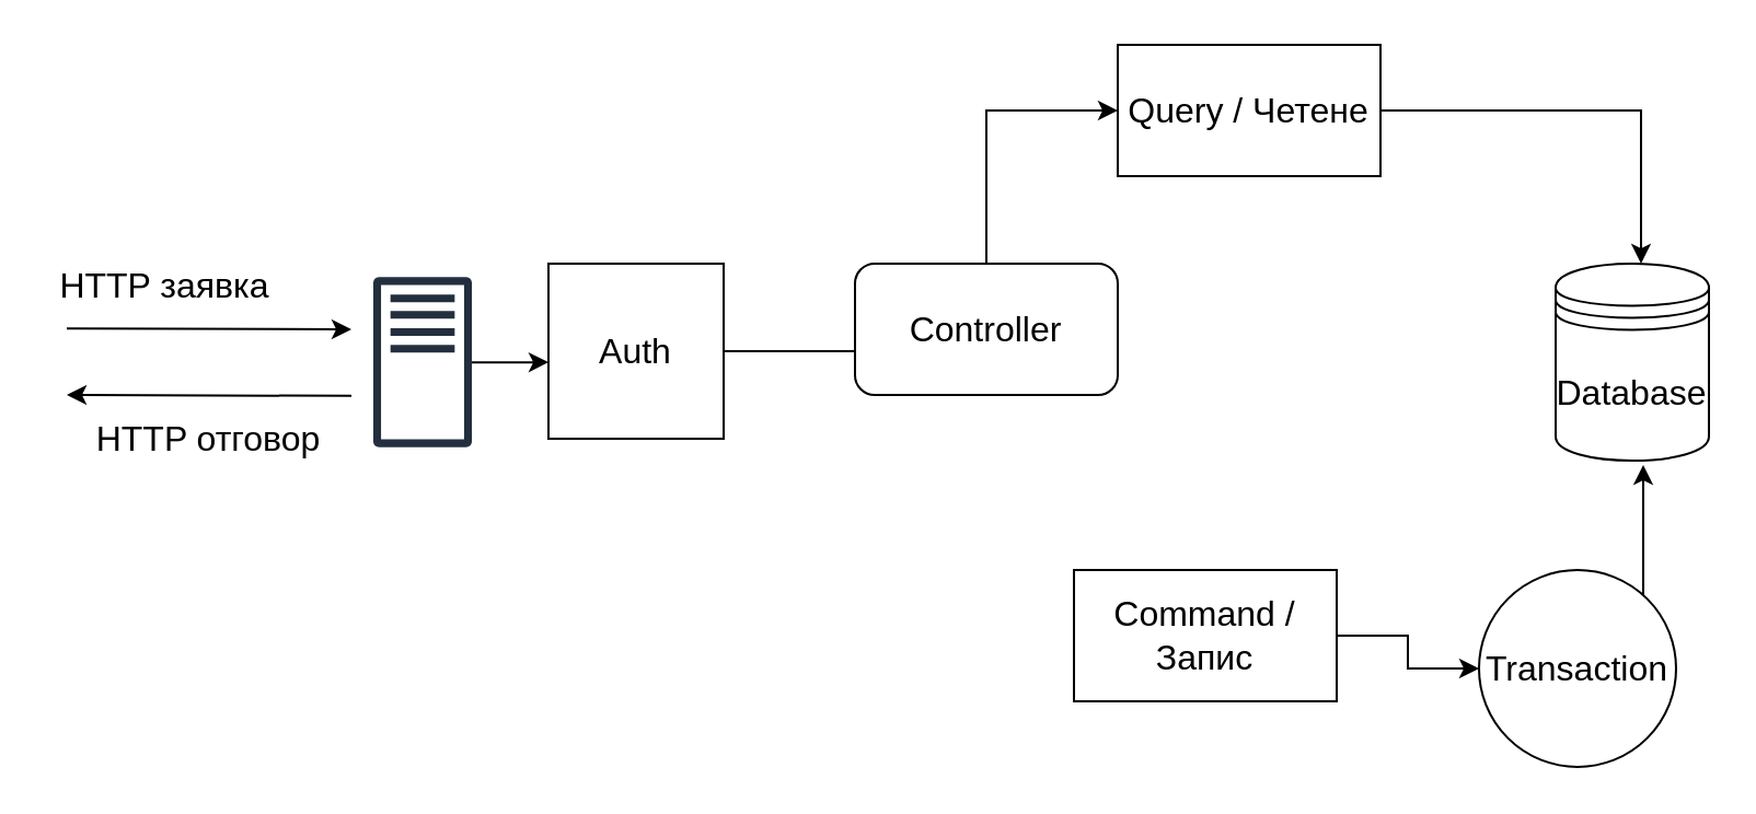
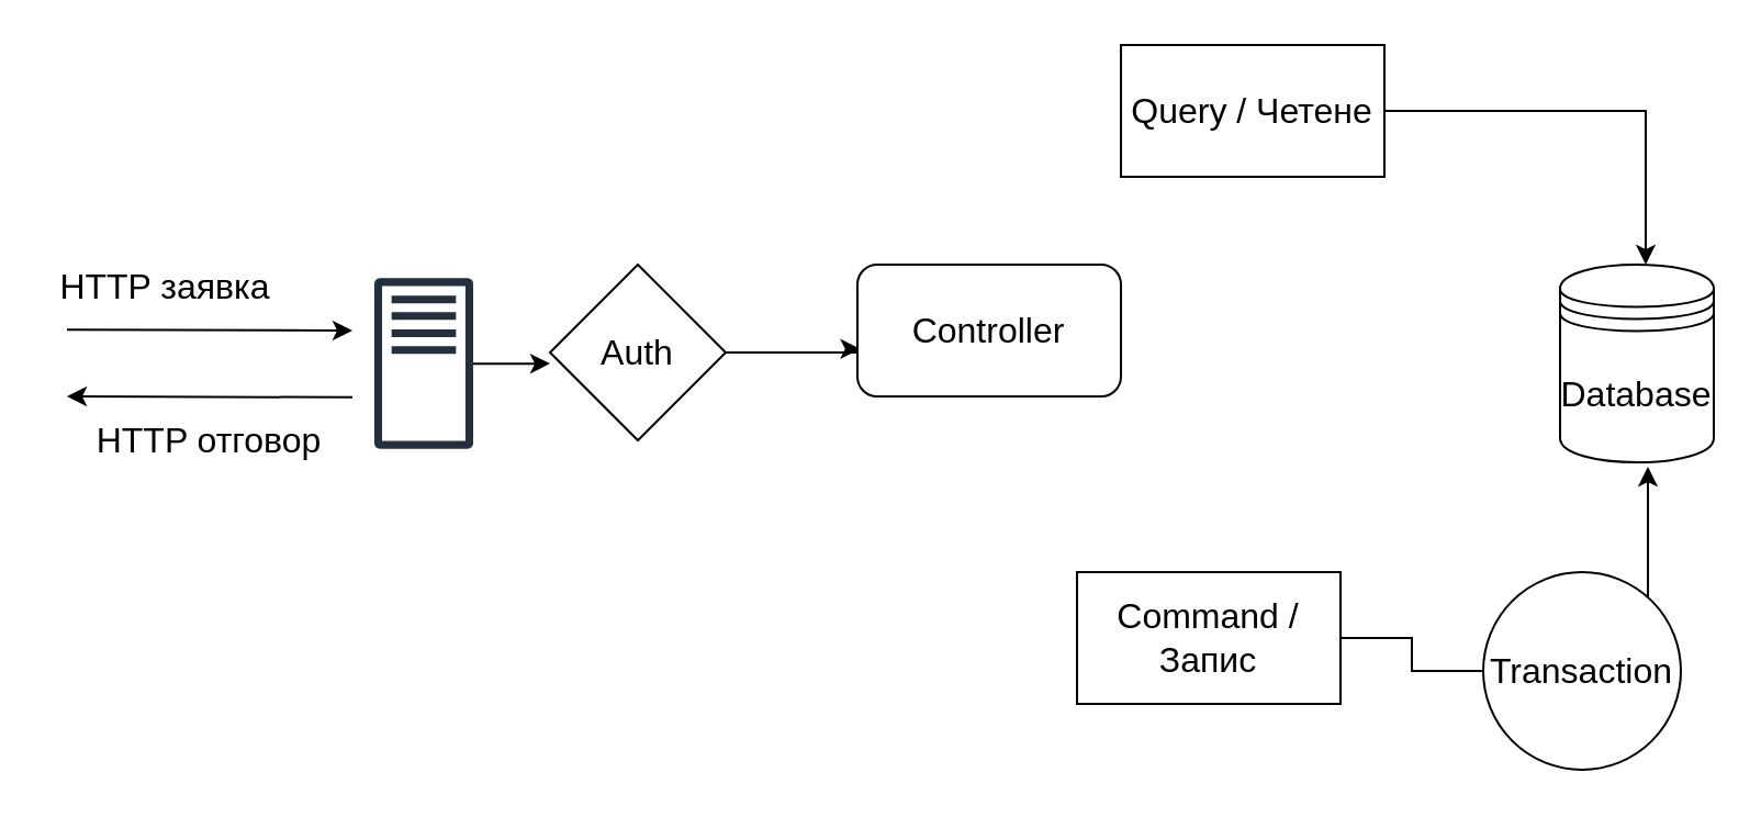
  <mxCell id="0" />
  <mxCell id="1" parent="0" />
  <mxCell id="2" value="" style="endArrow=classic;html=1;" edge="1" parent="1"><mxGeometry width="50" height="50" relative="1" as="geometry"><mxPoint x="30" y="149.58" as="sourcePoint" /><mxPoint x="160" y="150" as="targetPoint" /></mxGeometry></mxCell>
- <mxCell id="3" style="edgeStyle=orthogonalEdgeStyle;rounded=0;orthogonalLoop=1;jettySize=auto;html=1;entryX=0.011;entryY=0.64;entryDx=0;entryDy=0;entryPerimeter=0;endArrow=none;" edge="1" parent="1" source="4" target="6"><mxGeometry relative="1" as="geometry"><mxPoint x="390" y="150" as="targetPoint" /><Array as="points"><mxPoint x="390" y="160" /><mxPoint x="390" y="158" /></Array></mxGeometry></mxCell>
- <mxCell id="4" value="&lt;font style=&quot;font-size: 16px&quot;&gt;Auth&lt;/font&gt;" style="whiteSpace=wrap;html=1;rounded=0;" vertex="1" parent="1"><mxGeometry x="250" y="120" width="80" height="80" as="geometry" /></mxCell>
- <mxCell id="5" style="edgeStyle=orthogonalEdgeStyle;rounded=0;orthogonalLoop=1;jettySize=auto;html=1;entryX=0;entryY=0.5;entryDx=0;entryDy=0;" edge="1" parent="1" source="6" target="8"><mxGeometry relative="1" as="geometry"><mxPoint x="530" y="50" as="targetPoint" /><Array as="points"><mxPoint x="450" y="50" /></Array></mxGeometry></mxCell>
+ <mxCell id="3" style="edgeStyle=orthogonalEdgeStyle;rounded=0;orthogonalLoop=1;jettySize=auto;html=1;entryX=0.011;entryY=0.64;entryDx=0;entryDy=0;entryPerimeter=0;" edge="1" parent="1" source="4" target="6"><mxGeometry relative="1" as="geometry"><mxPoint x="390" y="150" as="targetPoint" /><Array as="points"><mxPoint x="390" y="160" /><mxPoint x="390" y="158" /></Array></mxGeometry></mxCell>
+ <mxCell id="4" value="&lt;font style=&quot;font-size: 16px&quot;&gt;Auth&lt;/font&gt;" style="rhombus;whiteSpace=wrap;html=1;" vertex="1" parent="1"><mxGeometry x="250" y="120" width="80" height="80" as="geometry" /></mxCell>
  <mxCell id="6" value="&lt;font style=&quot;font-size: 16px&quot;&gt;Controller&lt;/font&gt;" style="rounded=1;whiteSpace=wrap;html=1;" vertex="1" parent="1"><mxGeometry x="390" y="120" width="120" height="60" as="geometry" /></mxCell>
  <mxCell id="7" style="edgeStyle=orthogonalEdgeStyle;rounded=0;orthogonalLoop=1;jettySize=auto;html=1;" edge="1" parent="1" source="8"><mxGeometry relative="1" as="geometry"><mxPoint x="749" y="120" as="targetPoint" /><Array as="points"><mxPoint x="749" y="50" /></Array></mxGeometry></mxCell>
  <mxCell id="8" value="&lt;font style=&quot;font-size: 16px&quot;&gt;Query / Четене&lt;/font&gt;" style="rounded=0;whiteSpace=wrap;html=1;" vertex="1" parent="1"><mxGeometry x="510" y="20" width="120" height="60" as="geometry" /></mxCell>
- <mxCell id="9" style="edgeStyle=orthogonalEdgeStyle;rounded=0;orthogonalLoop=1;jettySize=auto;html=1;entryX=0;entryY=0.5;entryDx=0;entryDy=0;" edge="1" parent="1" source="10" target="13"><mxGeometry relative="1" as="geometry" /></mxCell>
+ <mxCell id="9" style="edgeStyle=orthogonalEdgeStyle;rounded=0;orthogonalLoop=1;jettySize=auto;html=1;entryX=0;entryY=0.5;entryDx=0;entryDy=0;endArrow=none;" edge="1" parent="1" source="10" target="13"><mxGeometry relative="1" as="geometry" /></mxCell>
  <mxCell id="10" value="&lt;font style=&quot;font-size: 16px&quot;&gt;Command / Запис&lt;/font&gt;" style="rounded=0;whiteSpace=wrap;html=1;" vertex="1" parent="1"><mxGeometry x="490" y="260" width="120" height="60" as="geometry" /></mxCell>
  <mxCell id="11" value="&lt;font style=&quot;font-size: 16px&quot;&gt;Database&lt;/font&gt;" style="shape=datastore;whiteSpace=wrap;html=1;" vertex="1" parent="1"><mxGeometry x="710" y="120" width="70" height="90" as="geometry" /></mxCell>
  <mxCell id="12" style="edgeStyle=orthogonalEdgeStyle;rounded=0;orthogonalLoop=1;jettySize=auto;html=1;" edge="1" parent="1" source="13"><mxGeometry relative="1" as="geometry"><mxPoint x="750" y="212" as="targetPoint" /><Array as="points"><mxPoint x="750" y="290" /><mxPoint x="750" y="212" /></Array></mxGeometry></mxCell>
  <mxCell id="13" value="&lt;font style=&quot;font-size: 16px&quot;&gt;Transaction&lt;/font&gt;" style="ellipse;whiteSpace=wrap;html=1;aspect=fixed;" vertex="1" parent="1"><mxGeometry x="675" y="260" width="90" height="90" as="geometry" /></mxCell>
  <mxCell id="14" value="&lt;font style=&quot;font-size: 16px&quot;&gt;HTTP заявка&lt;/font&gt;" style="text;html=1;strokeColor=none;fillColor=none;align=center;verticalAlign=middle;whiteSpace=wrap;rounded=0;" vertex="1" parent="1"><mxGeometry x="20" y="120" width="110" height="20" as="geometry" /></mxCell>
  <mxCell id="15" style="edgeStyle=orthogonalEdgeStyle;rounded=0;orthogonalLoop=1;jettySize=auto;html=1;entryX=0;entryY=0.563;entryDx=0;entryDy=0;entryPerimeter=0;startArrow=none;startFill=0;endArrow=classic;endFill=1;" edge="1" parent="1" source="16" target="4"><mxGeometry relative="1" as="geometry" /></mxCell>
  <mxCell id="16" value="" style="outlineConnect=0;fontColor=#232F3E;gradientColor=none;fillColor=#232F3E;strokeColor=none;dashed=0;verticalLabelPosition=bottom;verticalAlign=top;align=center;html=1;fontSize=12;fontStyle=0;aspect=fixed;pointerEvents=1;shape=mxgraph.aws4.traditional_server;" vertex="1" parent="1"><mxGeometry x="170" y="126" width="45" height="78" as="geometry" /></mxCell>
  <mxCell id="17" value="" style="endArrow=none;html=1;startArrow=classic;startFill=1;endFill=0;" edge="1" parent="1"><mxGeometry width="50" height="50" relative="1" as="geometry"><mxPoint x="30" y="180" as="sourcePoint" /><mxPoint x="160" y="180.42" as="targetPoint" /></mxGeometry></mxCell>
  <mxCell id="18" value="&lt;font style=&quot;font-size: 16px&quot;&gt;HTTP отговор&lt;/font&gt;" style="text;html=1;strokeColor=none;fillColor=none;align=center;verticalAlign=middle;whiteSpace=wrap;rounded=0;" vertex="1" parent="1"><mxGeometry x="40" y="190" width="110" height="20" as="geometry" /></mxCell>
